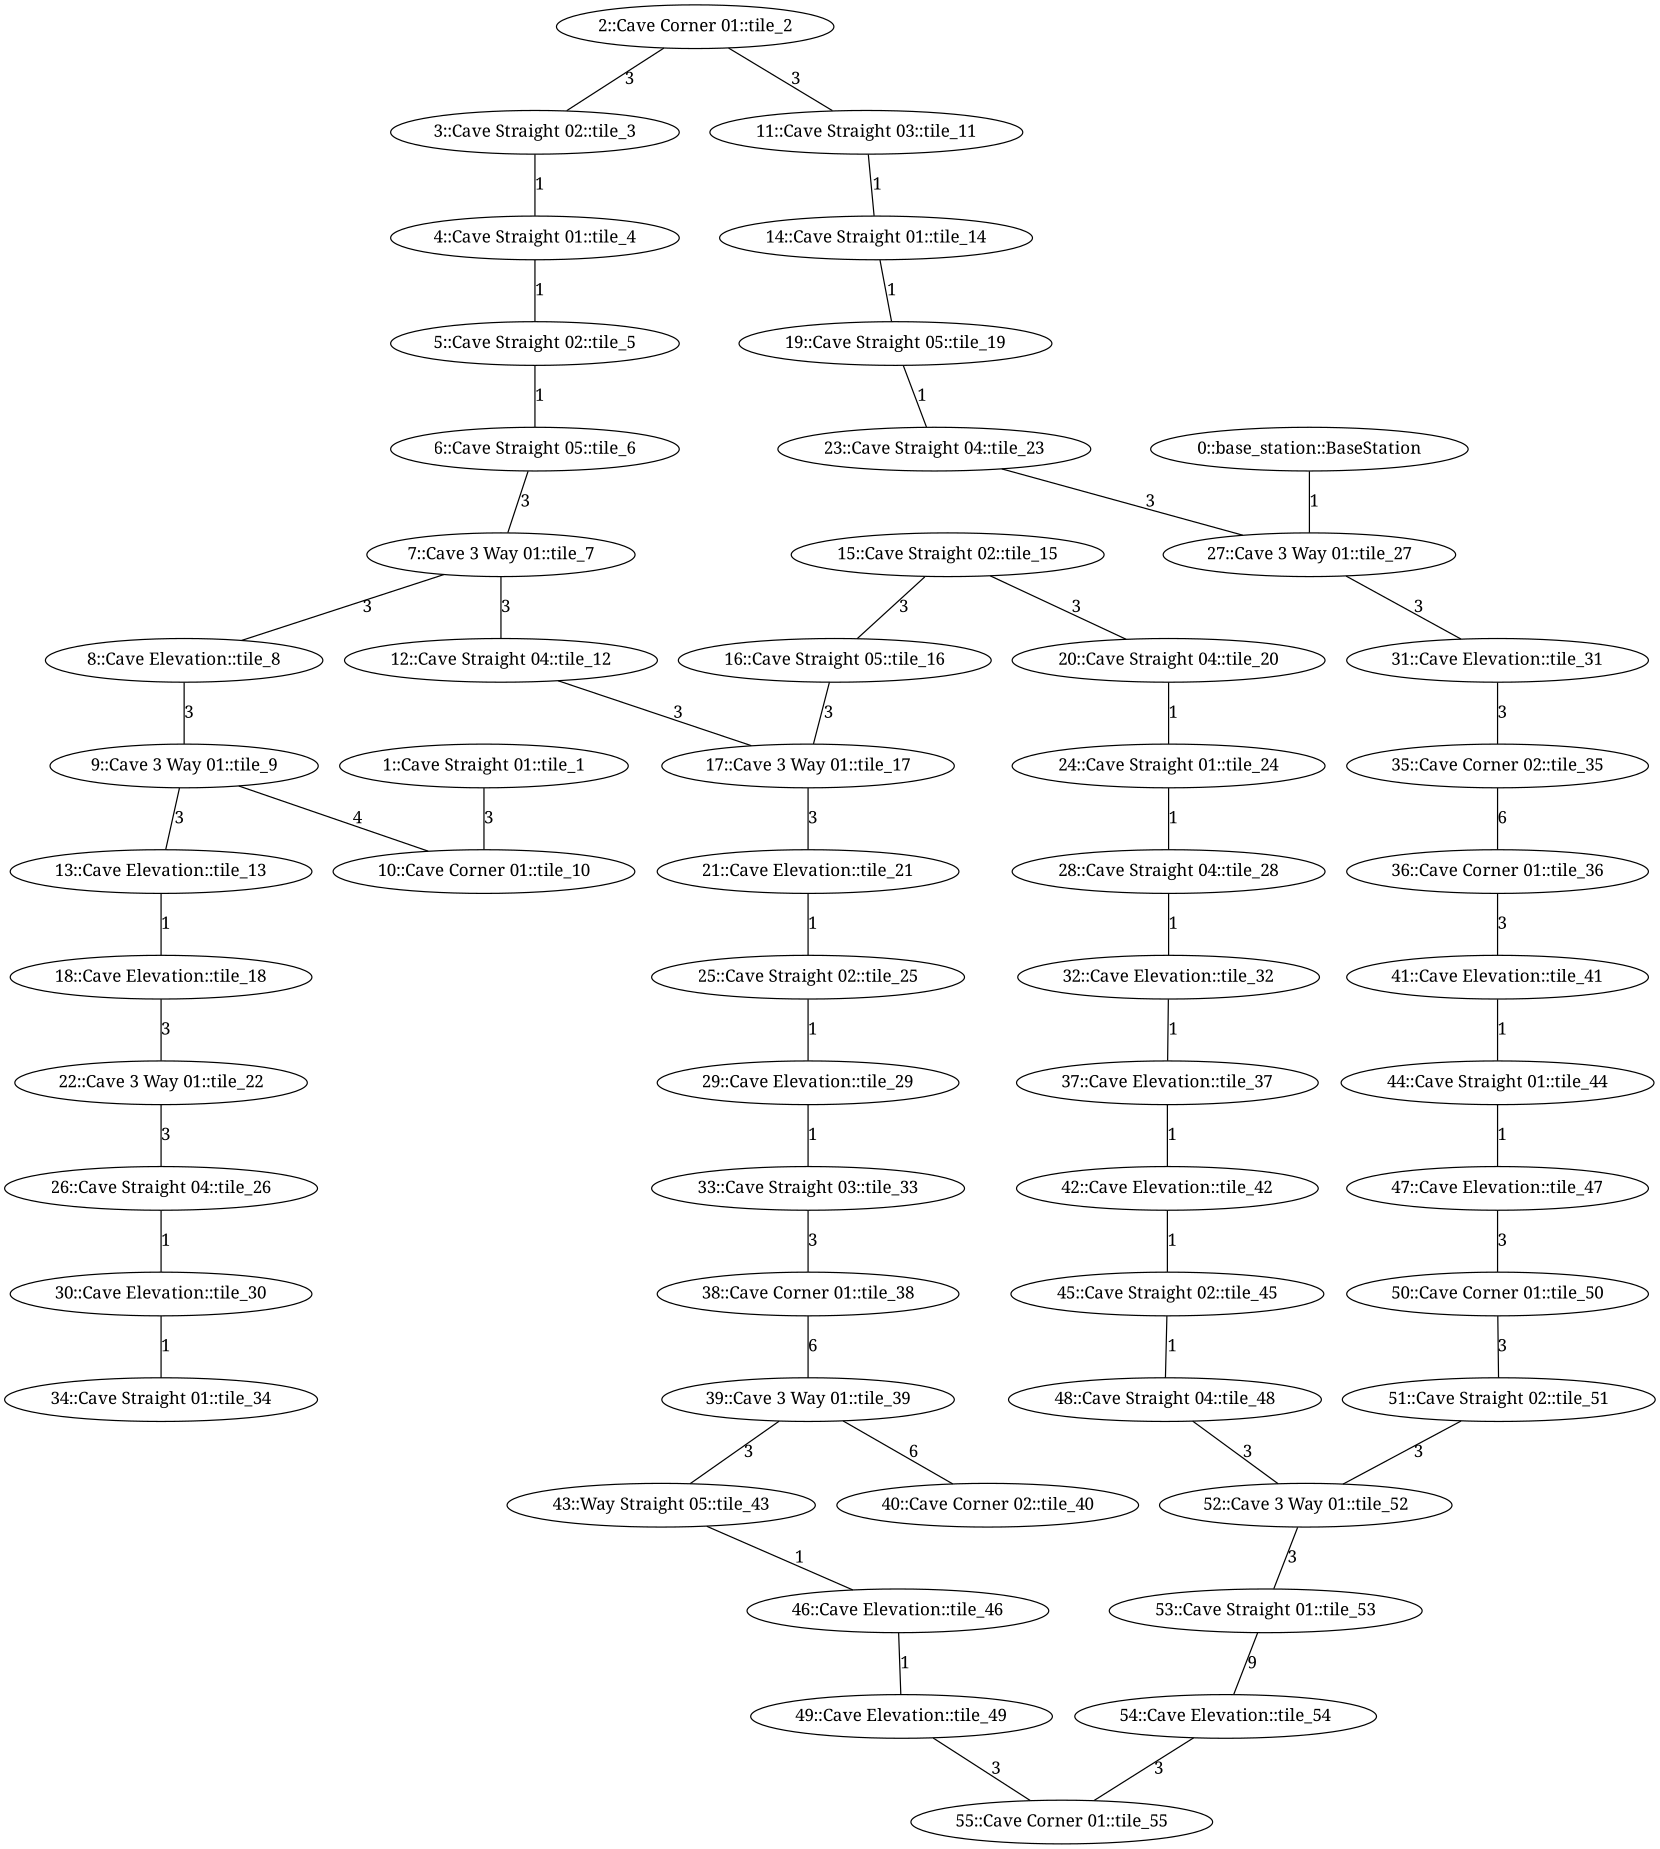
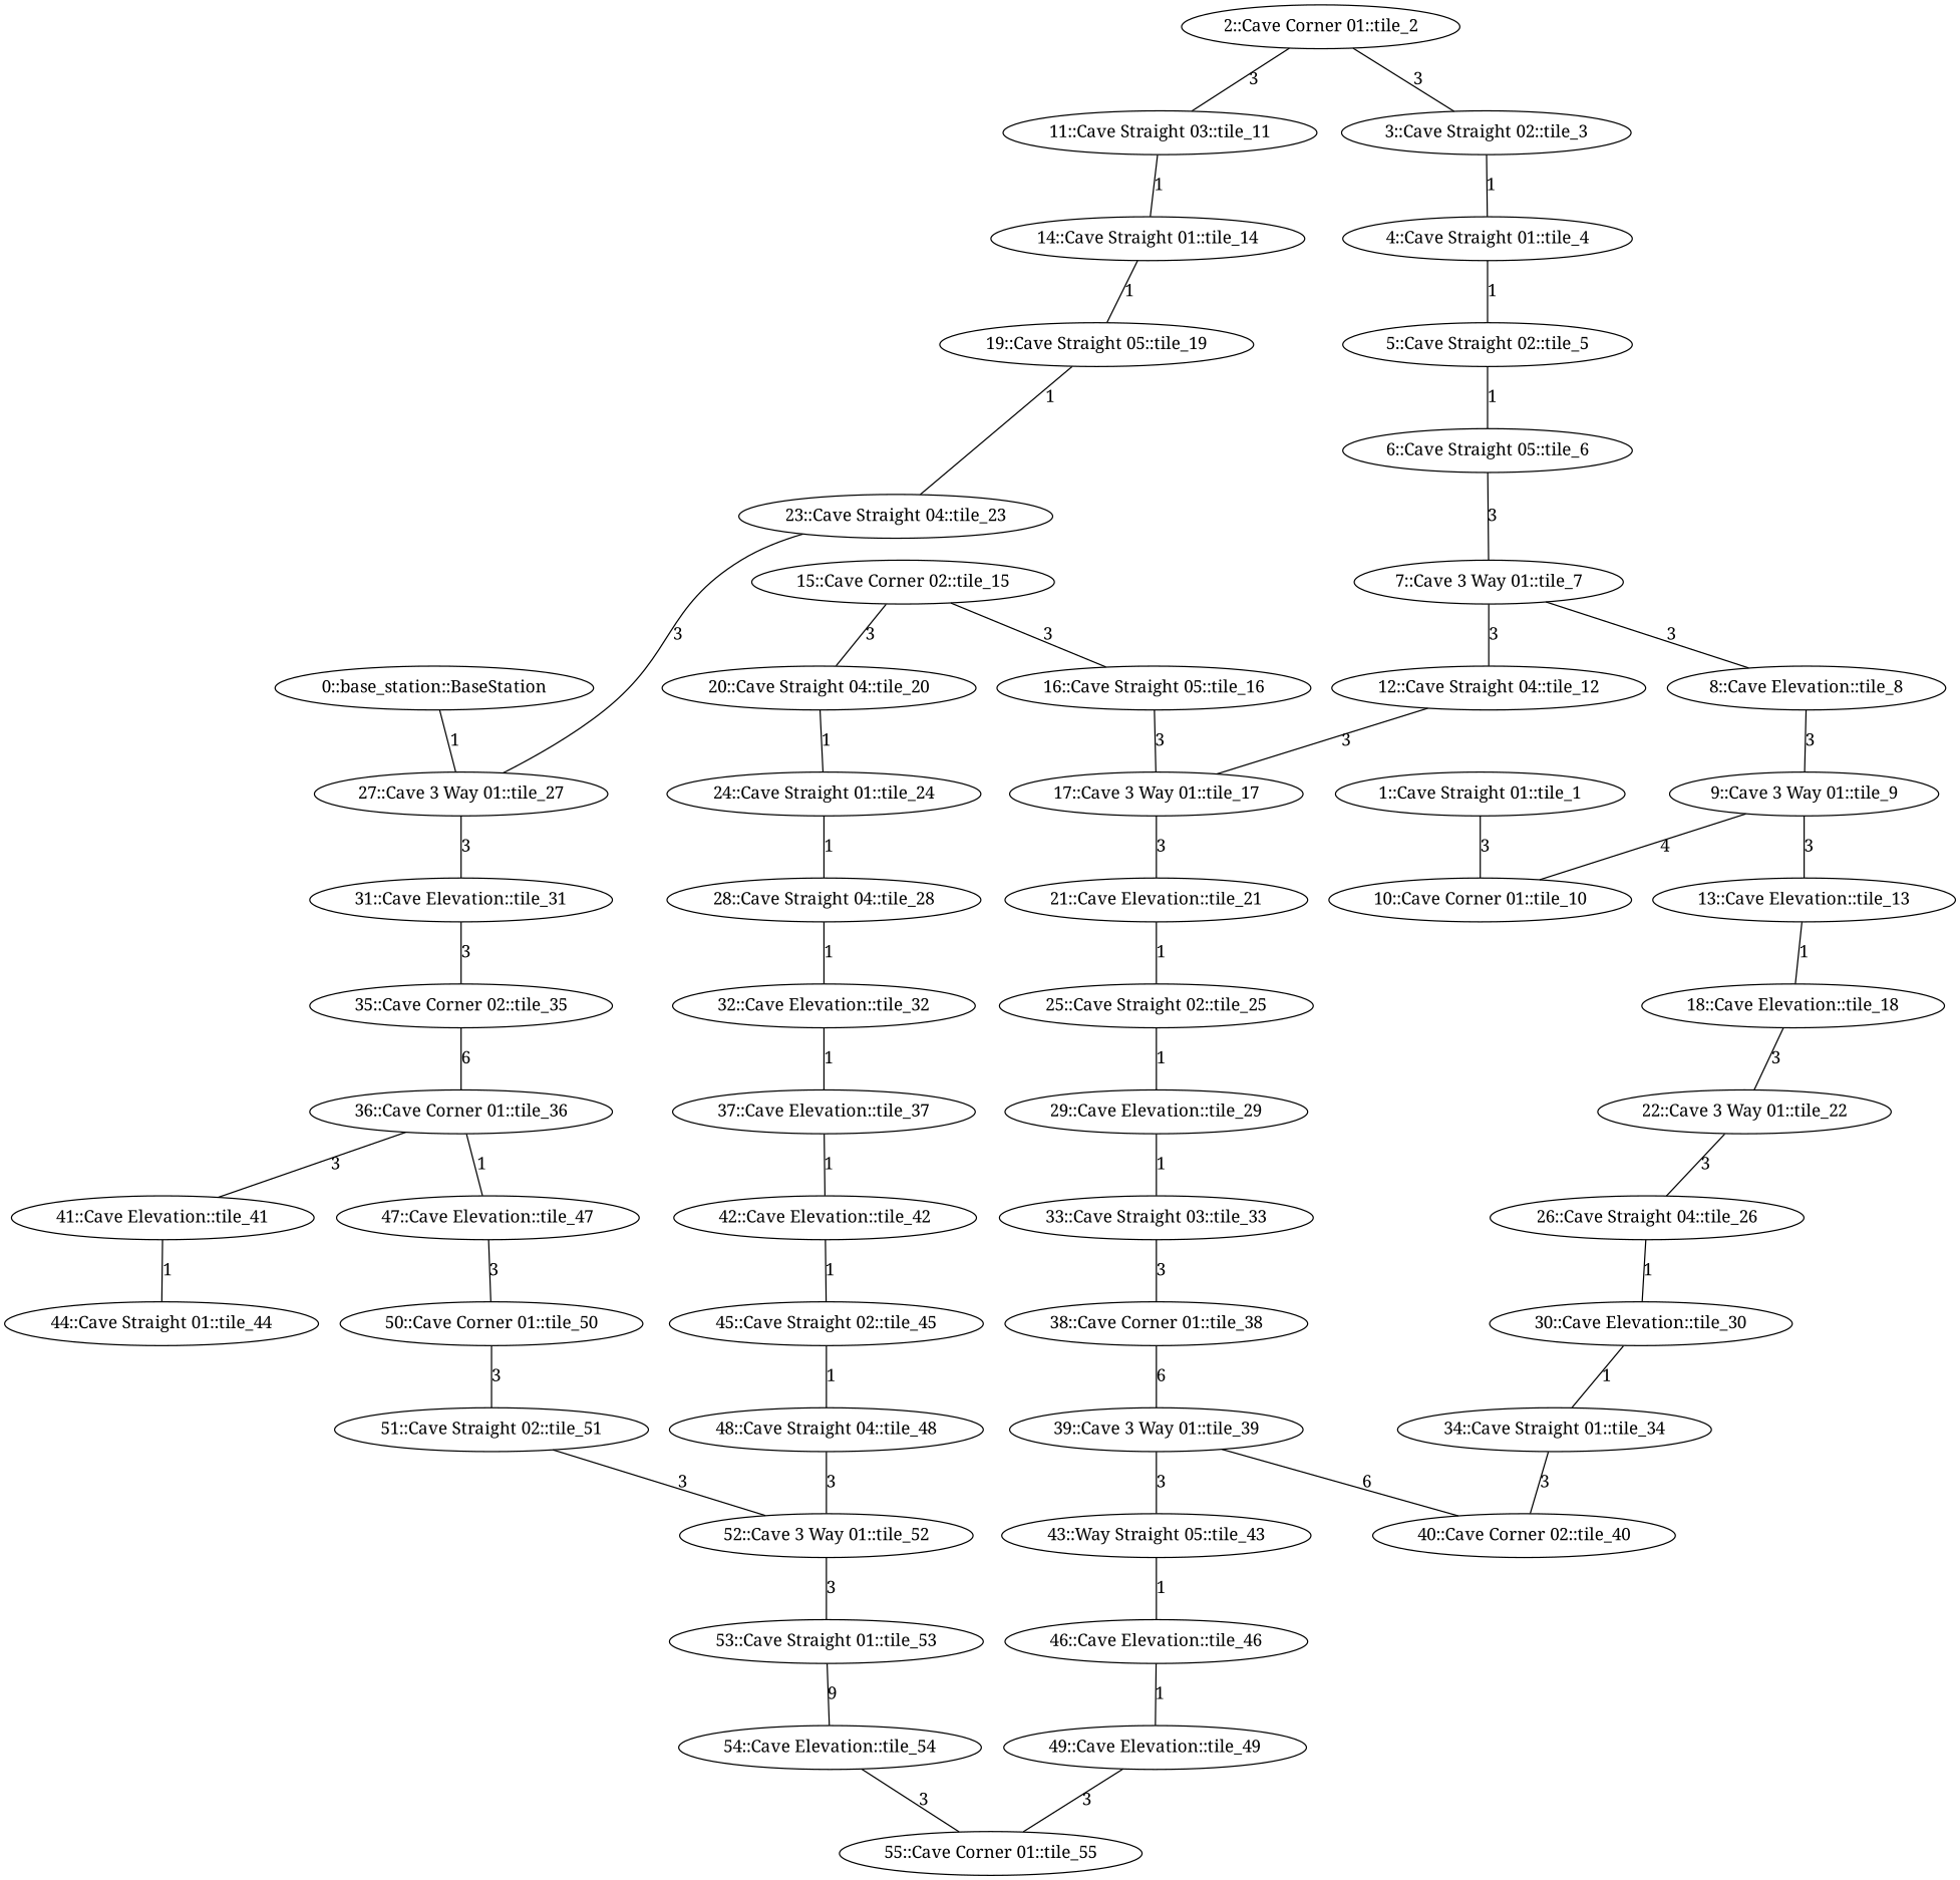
  graph {
    fontname="Noto Serif"
    node [fontname="Noto Serif"]
    edge [fontname="Noto Serif"]
    n1 [label="0::base_station::BaseStation"]
    n2 [label="27::Cave 3 Way 01::tile_27"]
    n3 [label="31::Cave Elevation::tile_31"]
    n4 [label="1::Cave Straight 01::tile_1"]
    n5 [label="10::Cave Corner 01::tile_10"]
    n6 [label="2::Cave Corner 01::tile_2"]
    n7 [label="3::Cave Straight 02::tile_3"]
    n8 [label="11::Cave Straight 03::tile_11"]
    n9 [label="4::Cave Straight 01::tile_4"]
    n10 [label="14::Cave Straight 01::tile_14"]
    n11 [label="5::Cave Straight 02::tile_5"]
    n12 [label="6::Cave Straight 05::tile_6"]
    n13 [label="7::Cave 3 Way 01::tile_7"]
    n14 [label="8::Cave Elevation::tile_8"]
    n15 [label="12::Cave Straight 04::tile_12"]
    n16 [label="9::Cave 3 Way 01::tile_9"]
    n17 [label="17::Cave 3 Way 01::tile_17"]
    n18 [label="13::Cave Elevation::tile_13"]
    n19 [label="18::Cave Elevation::tile_18"]
    n20 [label="19::Cave Straight 05::tile_19"]
    n21 [label="21::Cave Elevation::tile_21"]
    n22 [label="22::Cave 3 Way 01::tile_22"]
    n23 [label="23::Cave Straight 04::tile_23"]
-   n24 [label="15::Cave Straight 02::tile_15"]
+   n24 [label="15::Cave Corner 02::tile_15"]
    n25 [label="16::Cave Straight 05::tile_16"]
    n26 [label="20::Cave Straight 04::tile_20"]
    n27 [label="24::Cave Straight 01::tile_24"]
    n28 [label="25::Cave Straight 02::tile_25"]
    n29 [label="26::Cave Straight 04::tile_26"]
    n30 [label="28::Cave Straight 04::tile_28"]
    n31 [label="29::Cave Elevation::tile_29"]
    n32 [label="30::Cave Elevation::tile_30"]
    n33 [label="32::Cave Elevation::tile_32"]
    n34 [label="33::Cave Straight 03::tile_33"]
    n35 [label="34::Cave Straight 01::tile_34"]
    n36 [label="35::Cave Corner 02::tile_35"]
    n37 [label="37::Cave Elevation::tile_37"]
    n38 [label="38::Cave Corner 01::tile_38"]
    n39 [label="40::Cave Corner 02::tile_40"]
    n40 [label="36::Cave Corner 01::tile_36"]
    n41 [label="42::Cave Elevation::tile_42"]
    n42 [label="39::Cave 3 Way 01::tile_39"]
    n43 [label="41::Cave Elevation::tile_41"]
    n44 [label="44::Cave Straight 01::tile_44"]
    n45 [label="45::Cave Straight 02::tile_45"]
    n46 [label="43::Way Straight 05::tile_43"]
    n47 [label="46::Cave Elevation::tile_46"]
    n48 [label="47::Cave Elevation::tile_47"]
    n49 [label="48::Cave Straight 04::tile_48"]
    n50 [label="49::Cave Elevation::tile_49"]
    n51 [label="50::Cave Corner 01::tile_50"]
    n52 [label="52::Cave 3 Way 01::tile_52"]
    n53 [label="55::Cave Corner 01::tile_55"]
    n54 [label="51::Cave Straight 02::tile_51"]
    n55 [label="53::Cave Straight 01::tile_53"]
    n56 [label="54::Cave Elevation::tile_54"]
    n1 -- n2 [label=1]
    n2 -- n3 [label=3]
    n3 -- n36 [label=3]
    n4 -- n5 [label=3]
    n6 -- n7 [label=3]
    n6 -- n8 [label=3]
    n7 -- n9 [label=1]
    n8 -- n10 [label=1]
    n9 -- n11 [label=1]
    n10 -- n20 [label=1]
    n11 -- n12 [label=1]
    n12 -- n13 [label=3]
    n13 -- n14 [label=3]
    n13 -- n15 [label=3]
    n14 -- n16 [label=3]
    n15 -- n17 [label=3]
    n16 -- n5 [label=4]
    n16 -- n18 [label=3]
    n17 -- n21 [label=3]
    n18 -- n19 [label=1]
    n19 -- n22 [label=3]
    n20 -- n23 [label=1]
    n21 -- n28 [label=1]
    n22 -- n29 [label=3]
    n23 -- n2 [label=3]
    n24 -- n25 [label=3]
    n24 -- n26 [label=3]
    n25 -- n17 [label=3]
    n26 -- n27 [label=1]
    n27 -- n30 [label=1]
    n28 -- n31 [label=1]
    n29 -- n32 [label=1]
    n30 -- n33 [label=1]
    n31 -- n34 [label=1]
    n32 -- n35 [label=1]
    n33 -- n37 [label=1]
    n34 -- n38 [label=3]
+   n35 -- n39 [label=3]
    n36 -- n40 [label=6]
    n37 -- n41 [label=1]
    n38 -- n42 [label=6]
    n40 -- n43 [label=3]
    n41 -- n45 [label=1]
    n42 -- n39 [label=6]
    n42 -- n46 [label=3]
    n43 -- n44 [label=1]
-   n44 -- n48 [label=1]
+   n40 -- n48 [label=1]
    n45 -- n49 [label=1]
    n46 -- n47 [label=1]
    n47 -- n50 [label=1]
    n48 -- n51 [label=3]
    n49 -- n52 [label=3]
    n50 -- n53 [label=3]
    n51 -- n54 [label=3]
    n52 -- n55 [label=3]
    n54 -- n52 [label=3]
    n55 -- n56 [label=9]
    n56 -- n53 [label=3]
  }
